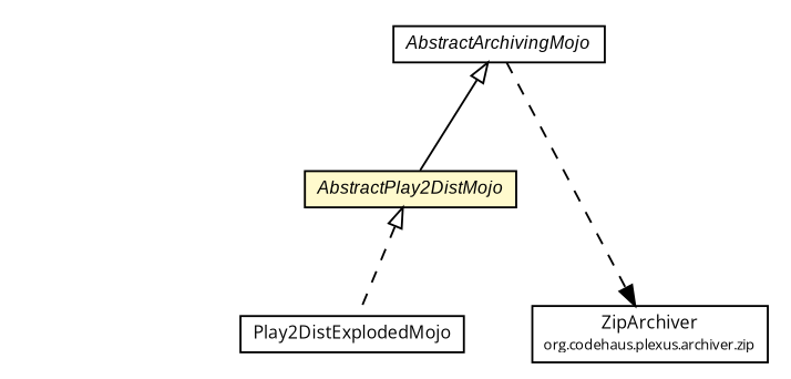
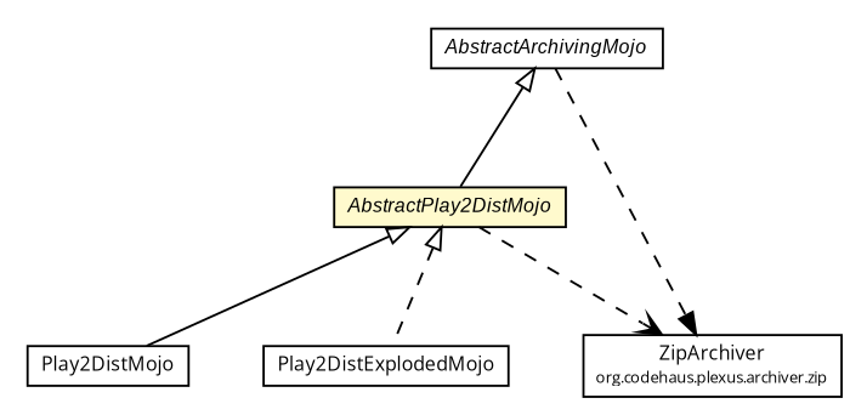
  digraph {
    fontname="Open Sans"
    nodesep=0.25
    ranksep=0.5
    node [fontcolor=black fontname="Open Sans" fontsize=9.0 shape=plaintext]
    edge [arrowtail=empty dir=back fontname="Open Sans" fontsize=10 headport=p labelfontname=arial labelfontsize=10 tailport=p style=dashed]
+   n1 [label=<<table title="com.google.code.play2.plugin.Play2DistMojo" border="0" cellborder="1" cellspacing="0" cellpadding="2" port="p" href="./Play2DistMojo.html"> 		<tr><td><table border="0" cellspacing="0" cellpadding="1"> <tr><td align="center" balign="center"> Play2DistMojo </td></tr> 		</table></td></tr> 		</table>>]
    n2 [label=<<table title="com.google.code.play2.plugin.Play2DistExplodedMojo" border="0" cellborder="1" cellspacing="0" cellpadding="2" port="p" href="./Play2DistExplodedMojo.html"> 		<tr><td><table border="0" cellspacing="0" cellpadding="1"> <tr><td align="center" balign="center"> Play2DistExplodedMojo </td></tr> 		</table></td></tr> 		</table>>]
    n3 [label=<<table title="com.google.code.play2.plugin.AbstractPlay2DistMojo" border="0" cellborder="1" cellspacing="0" cellpadding="2" port="p" bgcolor="lemonChiffon" href="./AbstractPlay2DistMojo.html"> 		<tr><td><table border="0" cellspacing="0" cellpadding="1"> <tr><td align="center" balign="center"><font face="arial italic"> AbstractPlay2DistMojo </font></td></tr> 		</table></td></tr> 		</table>>]
    n4 [label=<<table title="org.codehaus.plexus.archiver.zip.ZipArchiver" border="0" cellborder="1" cellspacing="0" cellpadding="2" port="p" href="http://play2-maven-plugin.github.io/external-apidocs/org/codehaus/plexus/plexus-archiver/3.0/org/codehaus/plexus/archiver/zip/ZipArchiver.html"> 		<tr><td><table border="0" cellspacing="0" cellpadding="1"> <tr><td align="center" balign="center"> ZipArchiver </td></tr> <tr><td align="center" balign="center"><font point-size="7.0"> org.codehaus.plexus.archiver.zip </font></td></tr> 		</table></td></tr> 		</table>>]
    n5 [label=<<table title="com.google.code.play2.plugin.AbstractArchivingMojo" border="0" cellborder="1" cellspacing="0" cellpadding="2" port="p" href="./AbstractArchivingMojo.html"> 		<tr><td><table border="0" cellspacing="0" cellpadding="1"> <tr><td align="center" balign="center"><font face="arial italic"> AbstractArchivingMojo </font></td></tr> 		</table></td></tr> 		</table>>]
+   n3 -> n1 [style=""]
    n3 -> n2
+   n3 -> n4 [arrowhead=open color=black fontcolor=black fontsize=10.0 arrowtail="" dir=""]
    n5 -> n3 [style=""]
    n5 -> n4 [arrowhead=normal color=black fontcolor=black fontsize=10.0 arrowtail="" dir=""]
  }
